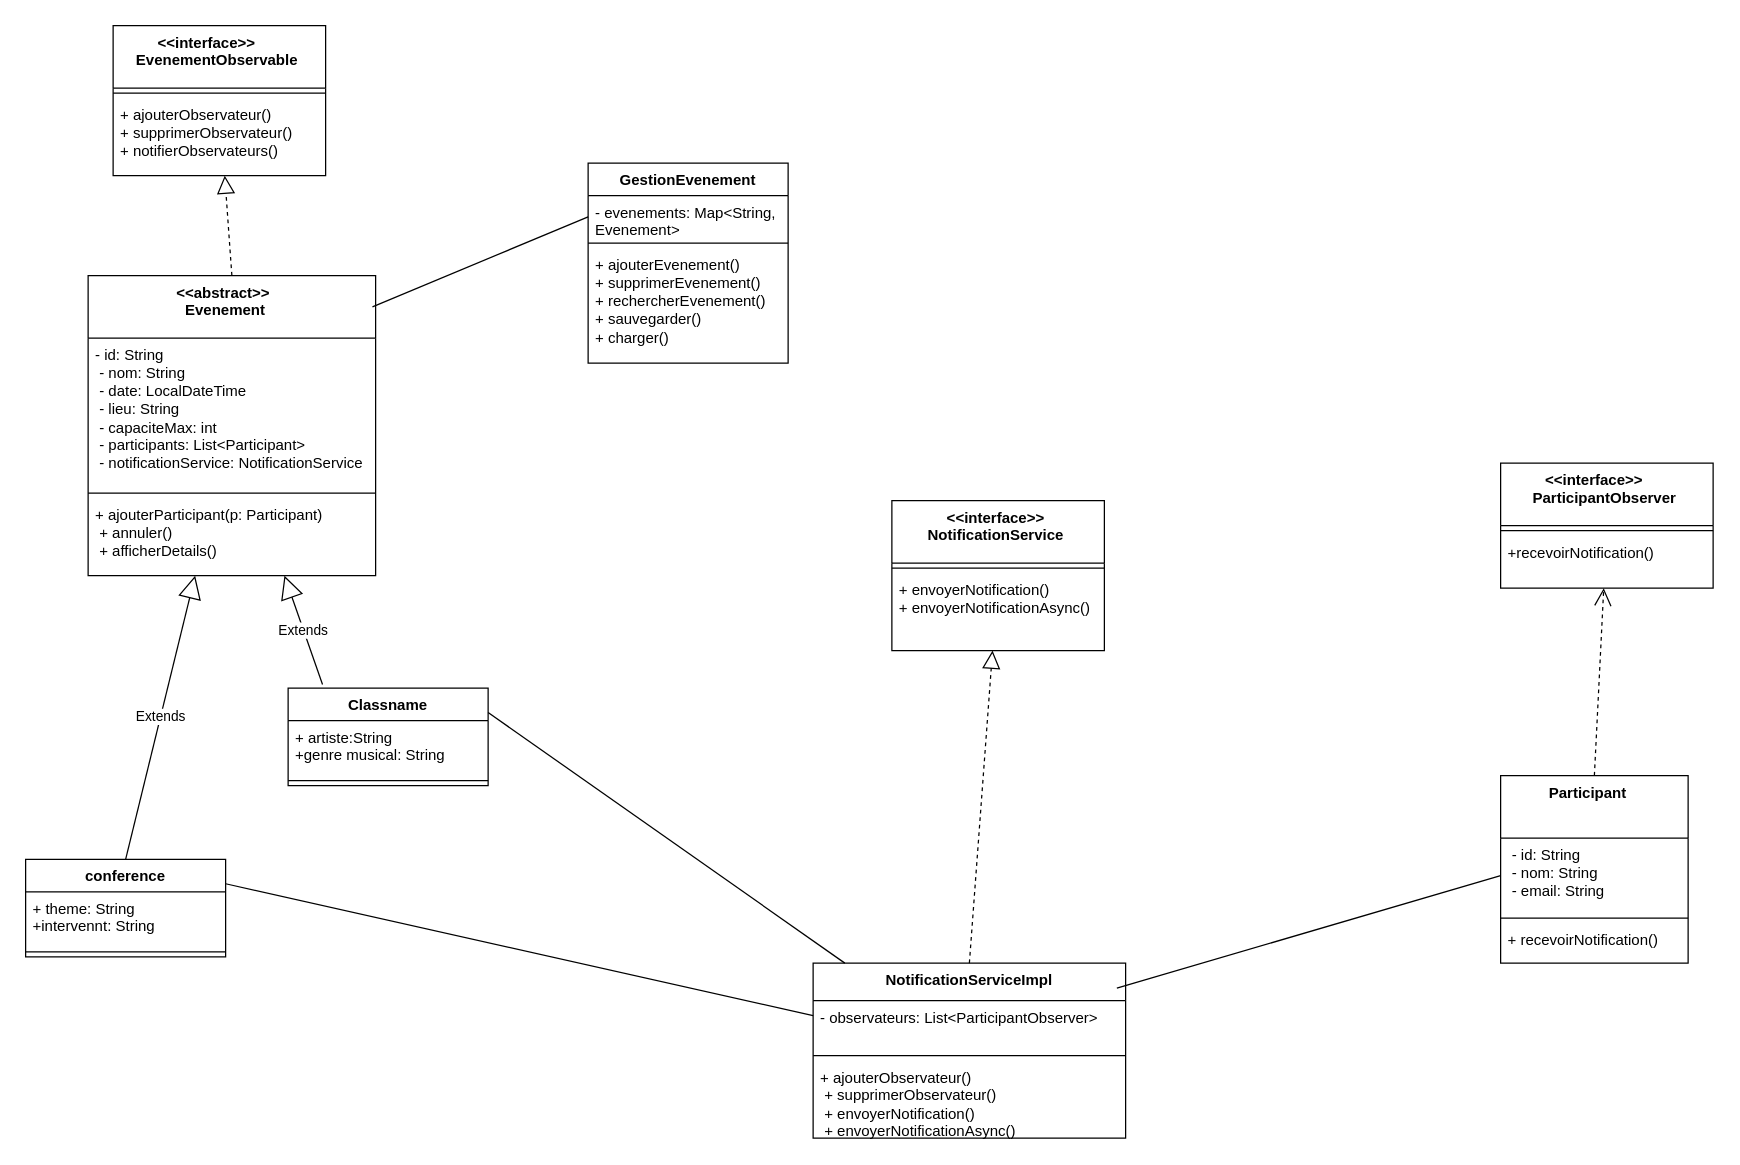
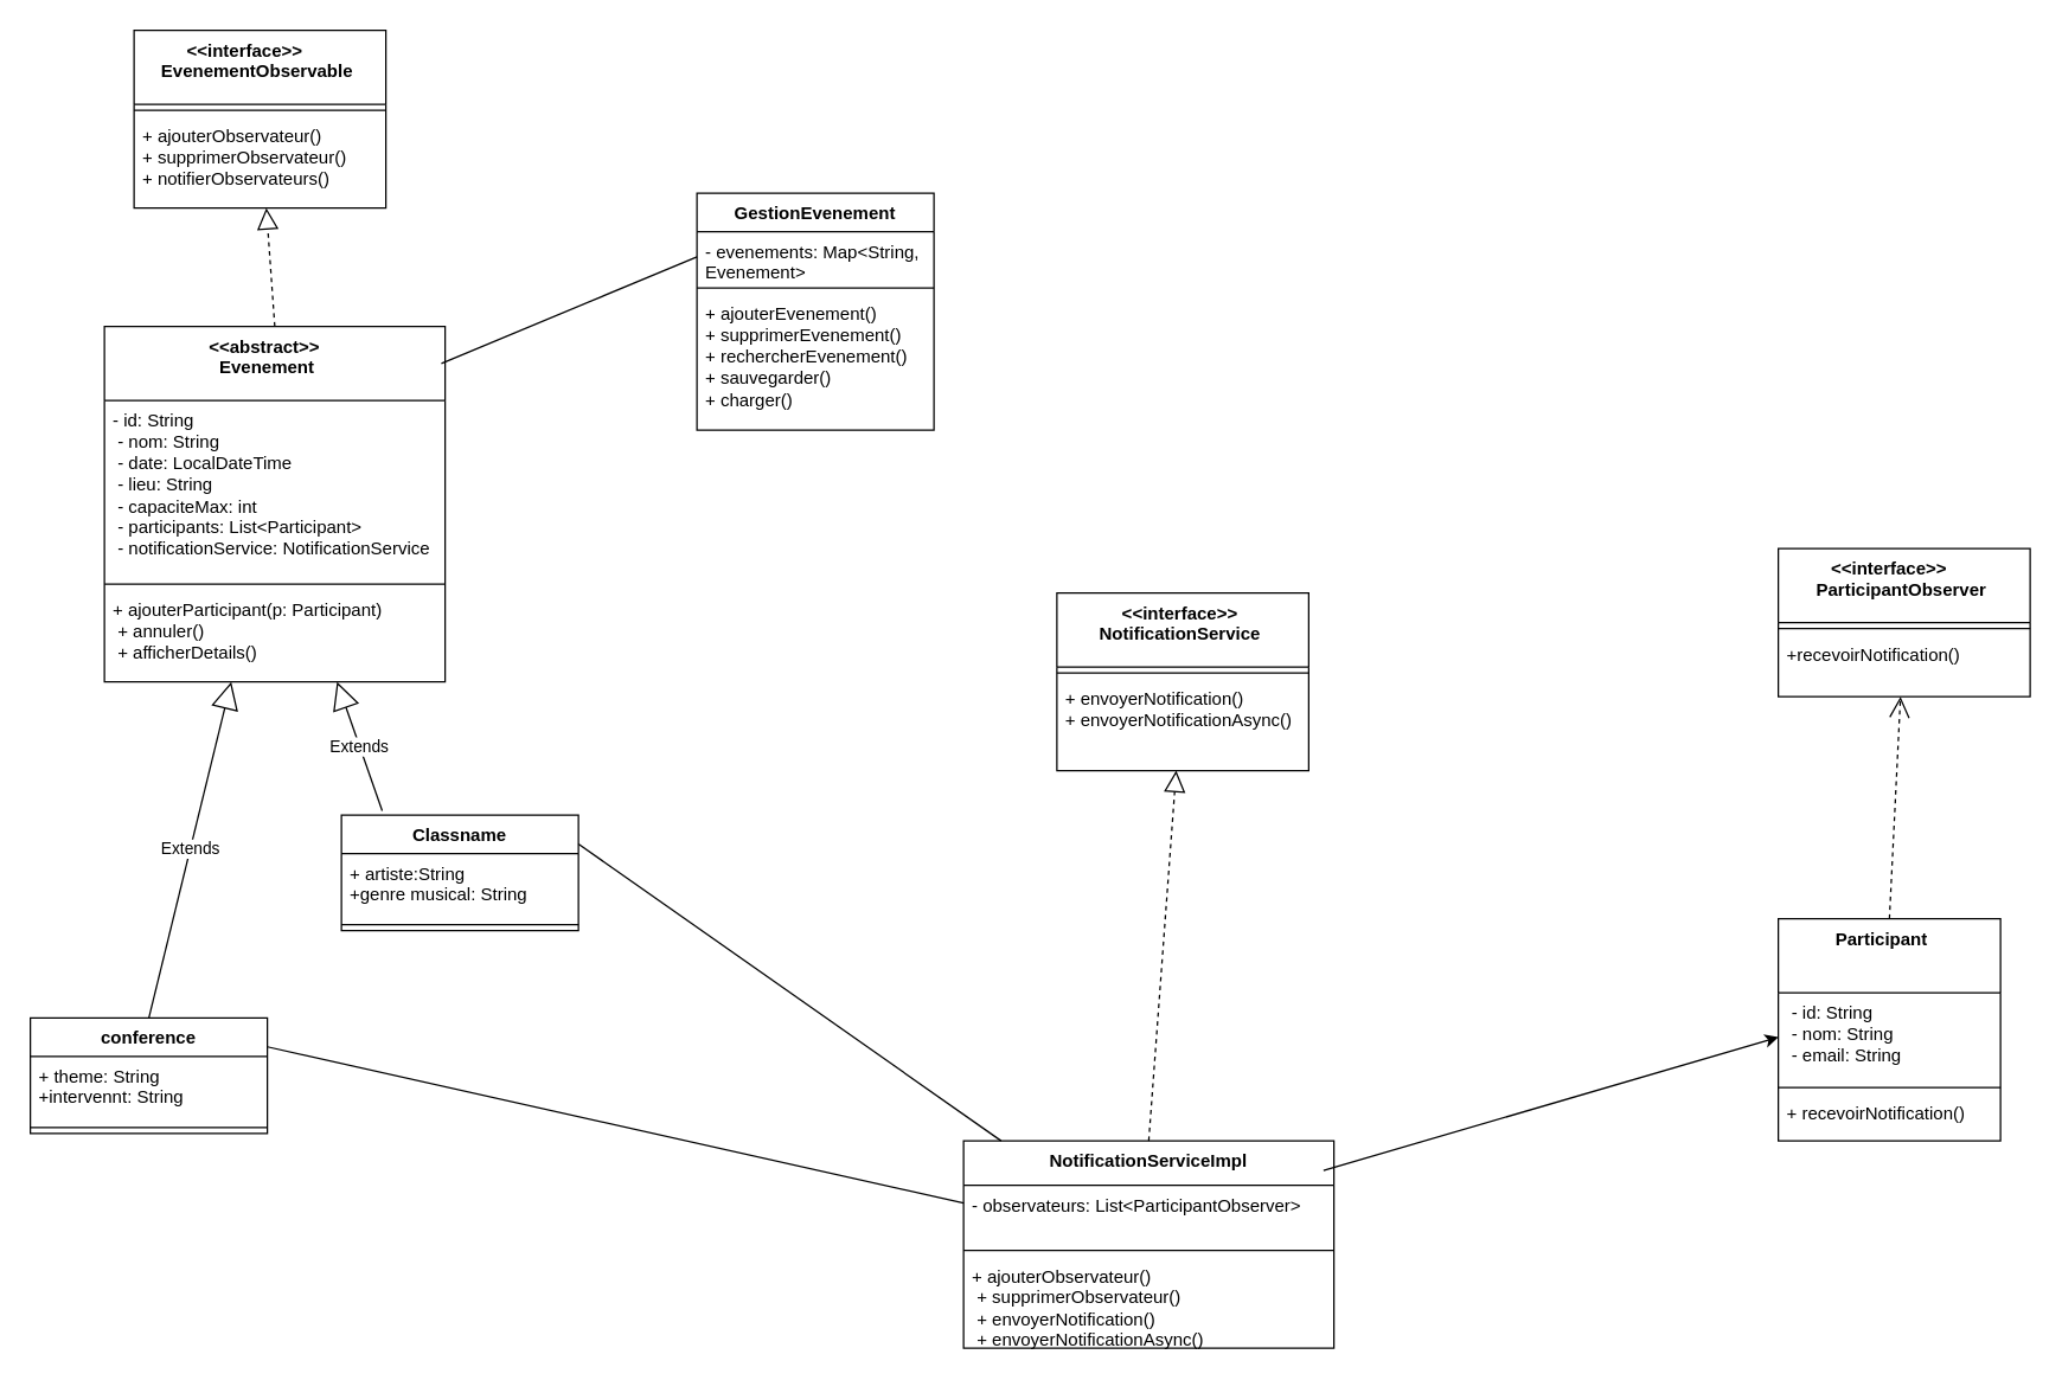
  <mxCell id="0" />
  <mxCell id="1" parent="0" />
  <mxCell id="2" value="&amp;lt;&amp;lt;interface&amp;gt;&amp;gt;&amp;nbsp;&amp;nbsp;&amp;nbsp;&amp;nbsp;&amp;nbsp;&amp;nbsp; EvenementObservable&amp;nbsp; " style="swimlane;fontStyle=1;align=center;verticalAlign=top;childLayout=stackLayout;horizontal=1;startSize=50;horizontalStack=0;resizeParent=1;resizeParentMax=0;resizeLast=0;collapsible=1;marginBottom=0;whiteSpace=wrap;html=1;" vertex="1" parent="1"><mxGeometry x="90" y="20" width="170" height="120" as="geometry" /></mxCell>
  <mxCell id="3" value="" style="line;strokeWidth=1;fillColor=none;align=left;verticalAlign=middle;spacingTop=-1;spacingLeft=3;spacingRight=3;rotatable=0;labelPosition=right;points=[];portConstraint=eastwest;strokeColor=inherit;" vertex="1" parent="2"><mxGeometry y="50" width="170" height="8" as="geometry" /></mxCell>
  <mxCell id="4" value="&lt;div&gt;+ ajouterObservateur()&lt;/div&gt;&lt;div&gt;+ supprimerObservateur()&lt;/div&gt;&lt;div&gt;+ notifierObservateurs()&lt;/div&gt;" style="text;strokeColor=none;fillColor=none;align=left;verticalAlign=top;spacingLeft=4;spacingRight=4;overflow=hidden;rotatable=0;points=[[0,0.5],[1,0.5]];portConstraint=eastwest;whiteSpace=wrap;html=1;" vertex="1" parent="2"><mxGeometry y="58" width="170" height="62" as="geometry" /></mxCell>
  <mxCell id="5" value="&lt;div&gt;&amp;lt;&amp;lt;abstract&amp;gt;&amp;gt;&amp;nbsp;&amp;nbsp;&amp;nbsp;&amp;nbsp;&lt;/div&gt;&lt;div&gt;Evenement&amp;nbsp;&amp;nbsp;&amp;nbsp; &lt;/div&gt;" style="swimlane;fontStyle=1;align=center;verticalAlign=top;childLayout=stackLayout;horizontal=1;startSize=50;horizontalStack=0;resizeParent=1;resizeParentMax=0;resizeLast=0;collapsible=1;marginBottom=0;whiteSpace=wrap;html=1;" vertex="1" parent="1"><mxGeometry x="70" y="220" width="230" height="240" as="geometry" /></mxCell>
  <mxCell id="6" value="- id: String&amp;nbsp;&amp;nbsp;&amp;nbsp;&amp;nbsp;&amp;nbsp; &lt;br&gt;&lt;div&gt;&amp;nbsp;- nom: String&amp;nbsp;&amp;nbsp;&amp;nbsp;&amp;nbsp;&amp;nbsp;&lt;/div&gt;&lt;div&gt;&amp;nbsp;- date: LocalDateTime &lt;/div&gt;&amp;nbsp;- lieu: String&amp;nbsp;&amp;nbsp;&amp;nbsp; &lt;br&gt;&amp;nbsp;- capaciteMax: int&lt;br&gt;&amp;nbsp;- participants: List&amp;lt;Participant&amp;gt; &lt;br&gt;&amp;nbsp;- notificationService: NotificationService " style="text;strokeColor=none;fillColor=none;align=left;verticalAlign=top;spacingLeft=4;spacingRight=4;overflow=hidden;rotatable=0;points=[[0,0.5],[1,0.5]];portConstraint=eastwest;whiteSpace=wrap;html=1;" vertex="1" parent="5"><mxGeometry y="50" width="230" height="120" as="geometry" /></mxCell>
  <mxCell id="7" value="" style="line;strokeWidth=1;fillColor=none;align=left;verticalAlign=middle;spacingTop=-1;spacingLeft=3;spacingRight=3;rotatable=0;labelPosition=right;points=[];portConstraint=eastwest;strokeColor=inherit;" vertex="1" parent="5"><mxGeometry y="170" width="230" height="8" as="geometry" /></mxCell>
  <mxCell id="8" value="+ ajouterParticipant(p: Participant) &lt;br&gt;&lt;div&gt;&amp;nbsp;+ annuler() &lt;br&gt;&lt;/div&gt;&lt;div&gt;&amp;nbsp;+ afficherDetails() &lt;/div&gt;" style="text;strokeColor=none;fillColor=none;align=left;verticalAlign=top;spacingLeft=4;spacingRight=4;overflow=hidden;rotatable=0;points=[[0,0.5],[1,0.5]];portConstraint=eastwest;whiteSpace=wrap;html=1;" vertex="1" parent="5"><mxGeometry y="178" width="230" height="62" as="geometry" /></mxCell>
  <mxCell id="9" value="conference" style="swimlane;fontStyle=1;align=center;verticalAlign=top;childLayout=stackLayout;horizontal=1;startSize=26;horizontalStack=0;resizeParent=1;resizeParentMax=0;resizeLast=0;collapsible=1;marginBottom=0;whiteSpace=wrap;html=1;" vertex="1" parent="1"><mxGeometry x="20" y="687" width="160" height="78" as="geometry" /></mxCell>
  <mxCell id="10" value="&lt;div&gt;+ theme: String&lt;/div&gt;&lt;div&gt;+intervennt: String&lt;/div&gt;" style="text;strokeColor=none;fillColor=none;align=left;verticalAlign=top;spacingLeft=4;spacingRight=4;overflow=hidden;rotatable=0;points=[[0,0.5],[1,0.5]];portConstraint=eastwest;whiteSpace=wrap;html=1;" vertex="1" parent="9"><mxGeometry y="26" width="160" height="44" as="geometry" /></mxCell>
  <mxCell id="11" value="" style="line;strokeWidth=1;fillColor=none;align=left;verticalAlign=middle;spacingTop=-1;spacingLeft=3;spacingRight=3;rotatable=0;labelPosition=right;points=[];portConstraint=eastwest;strokeColor=inherit;" vertex="1" parent="9"><mxGeometry y="70" width="160" height="8" as="geometry" /></mxCell>
  <mxCell id="12" value="Classname" style="swimlane;fontStyle=1;align=center;verticalAlign=top;childLayout=stackLayout;horizontal=1;startSize=26;horizontalStack=0;resizeParent=1;resizeParentMax=0;resizeLast=0;collapsible=1;marginBottom=0;whiteSpace=wrap;html=1;" vertex="1" parent="1"><mxGeometry x="230" y="550" width="160" height="78" as="geometry" /></mxCell>
  <mxCell id="13" value="&lt;div&gt;+ artiste:String&lt;/div&gt;&lt;div&gt;+genre musical: String&lt;/div&gt;" style="text;strokeColor=none;fillColor=none;align=left;verticalAlign=top;spacingLeft=4;spacingRight=4;overflow=hidden;rotatable=0;points=[[0,0.5],[1,0.5]];portConstraint=eastwest;whiteSpace=wrap;html=1;" vertex="1" parent="12"><mxGeometry y="26" width="160" height="44" as="geometry" /></mxCell>
  <mxCell id="14" value="" style="line;strokeWidth=1;fillColor=none;align=left;verticalAlign=middle;spacingTop=-1;spacingLeft=3;spacingRight=3;rotatable=0;labelPosition=right;points=[];portConstraint=eastwest;strokeColor=inherit;" vertex="1" parent="12"><mxGeometry y="70" width="160" height="8" as="geometry" /></mxCell>
  <mxCell id="15" value="" style="endArrow=block;dashed=1;endFill=0;endSize=12;html=1;rounded=0;exitX=0.5;exitY=0;exitDx=0;exitDy=0;" edge="1" parent="1" source="5" target="2"><mxGeometry width="160" relative="1" as="geometry"><mxPoint x="190" y="600" as="sourcePoint" /><mxPoint x="350" y="600" as="targetPoint" /></mxGeometry></mxCell>
  <mxCell id="16" value="Extends" style="endArrow=block;endSize=16;endFill=0;html=1;rounded=0;exitX=0.5;exitY=0;exitDx=0;exitDy=0;" edge="1" parent="1" source="9" target="5"><mxGeometry width="160" relative="1" as="geometry"><mxPoint x="150" y="400" as="sourcePoint" /><mxPoint x="310" y="400" as="targetPoint" /></mxGeometry></mxCell>
  <mxCell id="17" value="Extends" style="endArrow=block;endSize=16;endFill=0;html=1;rounded=0;exitX=0.172;exitY=-0.038;exitDx=0;exitDy=0;exitPerimeter=0;" edge="1" parent="1" source="12" target="5"><mxGeometry width="160" relative="1" as="geometry"><mxPoint x="150" y="400" as="sourcePoint" /><mxPoint x="310" y="400" as="targetPoint" /></mxGeometry></mxCell>
  <mxCell id="18" value="&amp;lt;&amp;lt;interface&amp;gt;&amp;gt;&amp;nbsp;&amp;nbsp;&amp;nbsp;&amp;nbsp;&amp;nbsp;&amp;nbsp; ParticipantObserver&amp;nbsp; " style="swimlane;fontStyle=1;align=center;verticalAlign=top;childLayout=stackLayout;horizontal=1;startSize=50;horizontalStack=0;resizeParent=1;resizeParentMax=0;resizeLast=0;collapsible=1;marginBottom=0;whiteSpace=wrap;html=1;" vertex="1" parent="1"><mxGeometry x="1200" y="370" width="170" height="100" as="geometry" /></mxCell>
  <mxCell id="19" value="" style="line;strokeWidth=1;fillColor=none;align=left;verticalAlign=middle;spacingTop=-1;spacingLeft=3;spacingRight=3;rotatable=0;labelPosition=right;points=[];portConstraint=eastwest;strokeColor=inherit;" vertex="1" parent="18"><mxGeometry y="50" width="170" height="8" as="geometry" /></mxCell>
  <mxCell id="20" value="+recevoirNotification()" style="text;strokeColor=none;fillColor=none;align=left;verticalAlign=top;spacingLeft=4;spacingRight=4;overflow=hidden;rotatable=0;points=[[0,0.5],[1,0.5]];portConstraint=eastwest;whiteSpace=wrap;html=1;" vertex="1" parent="18"><mxGeometry y="58" width="170" height="42" as="geometry" /></mxCell>
  <mxCell id="21" value="&lt;div&gt;Participant &amp;nbsp;&amp;nbsp; &lt;/div&gt;" style="swimlane;fontStyle=1;align=center;verticalAlign=top;childLayout=stackLayout;horizontal=1;startSize=50;horizontalStack=0;resizeParent=1;resizeParentMax=0;resizeLast=0;collapsible=1;marginBottom=0;whiteSpace=wrap;html=1;" vertex="1" parent="1"><mxGeometry x="1200" y="620" width="150" height="150" as="geometry" /></mxCell>
  <mxCell id="22" value="&amp;nbsp;- id: String&amp;nbsp;&amp;nbsp;&amp;nbsp;&amp;nbsp;&amp;nbsp;&amp;nbsp;&amp;nbsp;&amp;nbsp;&amp;nbsp;&amp;nbsp; &lt;br&gt;&amp;nbsp;- nom: String&amp;nbsp;&amp;nbsp;&amp;nbsp;&amp;nbsp;&amp;nbsp;&amp;nbsp;&amp;nbsp;&amp;nbsp; &lt;br&gt;&amp;nbsp;- email: String" style="text;strokeColor=none;fillColor=none;align=left;verticalAlign=top;spacingLeft=4;spacingRight=4;overflow=hidden;rotatable=0;points=[[0,0.5],[1,0.5]];portConstraint=eastwest;whiteSpace=wrap;html=1;" vertex="1" parent="21"><mxGeometry y="50" width="150" height="60" as="geometry" /></mxCell>
  <mxCell id="23" value="" style="line;strokeWidth=1;fillColor=none;align=left;verticalAlign=middle;spacingTop=-1;spacingLeft=3;spacingRight=3;rotatable=0;labelPosition=right;points=[];portConstraint=eastwest;strokeColor=inherit;" vertex="1" parent="21"><mxGeometry y="110" width="150" height="8" as="geometry" /></mxCell>
  <mxCell id="24" value="+ recevoirNotification()" style="text;strokeColor=none;fillColor=none;align=left;verticalAlign=top;spacingLeft=4;spacingRight=4;overflow=hidden;rotatable=0;points=[[0,0.5],[1,0.5]];portConstraint=eastwest;whiteSpace=wrap;html=1;" vertex="1" parent="21"><mxGeometry y="118" width="150" height="32" as="geometry" /></mxCell>
  <mxCell id="25" value="" style="endArrow=open;dashed=1;endFill=0;endSize=12;html=1;rounded=0;exitX=0.5;exitY=0;exitDx=0;exitDy=0;" edge="1" source="21" target="18" parent="1"><mxGeometry width="160" relative="1" as="geometry"><mxPoint x="1300" y="950" as="sourcePoint" /><mxPoint x="1460" y="950" as="targetPoint" /></mxGeometry></mxCell>
  <mxCell id="26" value="&lt;div&gt;&amp;lt;&amp;lt;interface&amp;gt;&amp;gt;&amp;nbsp;&lt;/div&gt;&lt;div&gt;NotificationService&amp;nbsp; &lt;/div&gt;" style="swimlane;fontStyle=1;align=center;verticalAlign=top;childLayout=stackLayout;horizontal=1;startSize=50;horizontalStack=0;resizeParent=1;resizeParentMax=0;resizeLast=0;collapsible=1;marginBottom=0;whiteSpace=wrap;html=1;" vertex="1" parent="1"><mxGeometry x="713" y="400" width="170" height="120" as="geometry" /></mxCell>
  <mxCell id="27" value="" style="line;strokeWidth=1;fillColor=none;align=left;verticalAlign=middle;spacingTop=-1;spacingLeft=3;spacingRight=3;rotatable=0;labelPosition=right;points=[];portConstraint=eastwest;strokeColor=inherit;" vertex="1" parent="26"><mxGeometry y="50" width="170" height="8" as="geometry" /></mxCell>
  <mxCell id="28" value="+ envoyerNotification()&amp;nbsp; &lt;br&gt;+ envoyerNotificationAsync()" style="text;strokeColor=none;fillColor=none;align=left;verticalAlign=top;spacingLeft=4;spacingRight=4;overflow=hidden;rotatable=0;points=[[0,0.5],[1,0.5]];portConstraint=eastwest;whiteSpace=wrap;html=1;" vertex="1" parent="26"><mxGeometry y="58" width="170" height="62" as="geometry" /></mxCell>
  <mxCell id="29" value="NotificationServiceImpl" style="swimlane;fontStyle=1;align=center;verticalAlign=top;childLayout=stackLayout;horizontal=1;startSize=30;horizontalStack=0;resizeParent=1;resizeParentMax=0;resizeLast=0;collapsible=1;marginBottom=0;whiteSpace=wrap;html=1;" vertex="1" parent="1"><mxGeometry x="650" y="770" width="250" height="140" as="geometry" /></mxCell>
  <mxCell id="30" value="- observateurs: List&amp;lt;ParticipantObserver&amp;gt;" style="text;strokeColor=none;fillColor=none;align=left;verticalAlign=top;spacingLeft=4;spacingRight=4;overflow=hidden;rotatable=0;points=[[0,0.5],[1,0.5]];portConstraint=eastwest;whiteSpace=wrap;html=1;" vertex="1" parent="29"><mxGeometry y="30" width="250" height="40" as="geometry" /></mxCell>
  <mxCell id="31" value="" style="line;strokeWidth=1;fillColor=none;align=left;verticalAlign=middle;spacingTop=-1;spacingLeft=3;spacingRight=3;rotatable=0;labelPosition=right;points=[];portConstraint=eastwest;strokeColor=inherit;" vertex="1" parent="29"><mxGeometry y="70" width="250" height="8" as="geometry" /></mxCell>
  <mxCell id="32" value="+ ajouterObservateur()&amp;nbsp;&amp;nbsp;&amp;nbsp;&amp;nbsp;&amp;nbsp;&amp;nbsp; &lt;br&gt;&amp;nbsp;+ supprimerObservateur()&amp;nbsp;&amp;nbsp;&amp;nbsp;&amp;nbsp; &lt;br&gt;&amp;nbsp;+ envoyerNotification()&amp;nbsp;&amp;nbsp;&amp;nbsp;&amp;nbsp;&amp;nbsp; &lt;br&gt;&amp;nbsp;+ envoyerNotificationAsync()" style="text;strokeColor=none;fillColor=none;align=left;verticalAlign=top;spacingLeft=4;spacingRight=4;overflow=hidden;rotatable=0;points=[[0,0.5],[1,0.5]];portConstraint=eastwest;whiteSpace=wrap;html=1;" vertex="1" parent="29"><mxGeometry y="78" width="250" height="62" as="geometry" /></mxCell>
  <mxCell id="33" value="" style="endArrow=block;dashed=1;endFill=0;endSize=12;html=1;rounded=0;exitX=0.5;exitY=0;exitDx=0;exitDy=0;" edge="1" source="29" target="26" parent="1"><mxGeometry width="160" relative="1" as="geometry"><mxPoint x="803" y="980" as="sourcePoint" /><mxPoint x="963" y="980" as="targetPoint" /></mxGeometry></mxCell>
  <mxCell id="34" value="GestionEvenement" style="swimlane;fontStyle=1;align=center;verticalAlign=top;childLayout=stackLayout;horizontal=1;startSize=26;horizontalStack=0;resizeParent=1;resizeParentMax=0;resizeLast=0;collapsible=1;marginBottom=0;whiteSpace=wrap;html=1;" vertex="1" parent="1"><mxGeometry x="470" y="130" width="160" height="160" as="geometry" /></mxCell>
  <mxCell id="35" value="- evenements: Map&amp;lt;String, Evenement&amp;gt;" style="text;strokeColor=none;fillColor=none;align=left;verticalAlign=top;spacingLeft=4;spacingRight=4;overflow=hidden;rotatable=0;points=[[0,0.5],[1,0.5]];portConstraint=eastwest;whiteSpace=wrap;html=1;" vertex="1" parent="34"><mxGeometry y="26" width="160" height="34" as="geometry" /></mxCell>
  <mxCell id="36" value="" style="line;strokeWidth=1;fillColor=none;align=left;verticalAlign=middle;spacingTop=-1;spacingLeft=3;spacingRight=3;rotatable=0;labelPosition=right;points=[];portConstraint=eastwest;strokeColor=inherit;" vertex="1" parent="34"><mxGeometry y="60" width="160" height="8" as="geometry" /></mxCell>
  <mxCell id="37" value="+ ajouterEvenement()&amp;nbsp;&amp;nbsp;&amp;nbsp;&amp;nbsp; &lt;br&gt;+ supprimerEvenement()&amp;nbsp;&amp;nbsp;&amp;nbsp; + rechercherEvenement()&amp;nbsp;&amp;nbsp; + sauvegarder()&amp;nbsp;&amp;nbsp;&amp;nbsp;&amp;nbsp;&amp;nbsp;&amp;nbsp;&amp;nbsp;&amp;nbsp;&amp;nbsp; &lt;br&gt;+ charger() " style="text;strokeColor=none;fillColor=none;align=left;verticalAlign=top;spacingLeft=4;spacingRight=4;overflow=hidden;rotatable=0;points=[[0,0.5],[1,0.5]];portConstraint=eastwest;whiteSpace=wrap;html=1;" vertex="1" parent="34"><mxGeometry y="68" width="160" height="92" as="geometry" /></mxCell>
  <mxCell id="38" value="" style="endArrow=none;html=1;rounded=0;exitX=1;exitY=0.25;exitDx=0;exitDy=0;" edge="1" parent="1" source="12" target="29"><mxGeometry width="50" height="50" relative="1" as="geometry"><mxPoint x="560" y="670" as="sourcePoint" /><mxPoint x="720" y="540" as="targetPoint" /></mxGeometry></mxCell>
  <mxCell id="39" value="" style="endArrow=none;html=1;rounded=0;exitX=1;exitY=0.25;exitDx=0;exitDy=0;" edge="1" parent="1" source="9" target="29"><mxGeometry width="50" height="50" relative="1" as="geometry"><mxPoint x="1110" y="670" as="sourcePoint" /><mxPoint x="1160" y="620" as="targetPoint" /></mxGeometry></mxCell>
- <mxCell id="40" value="" style="endArrow=none;html=1;rounded=0;entryX=0;entryY=0.5;entryDx=0;entryDy=0;exitX=0.972;exitY=0.143;exitDx=0;exitDy=0;exitPerimeter=0;" edge="1" parent="1" source="29" target="22"><mxGeometry width="50" height="50" relative="1" as="geometry"><mxPoint x="780" y="670" as="sourcePoint" /><mxPoint x="830" y="620" as="targetPoint" /></mxGeometry></mxCell>
+ <mxCell id="40" value="" style="endArrow=classic;html=1;rounded=0;entryX=0;entryY=0.5;entryDx=0;entryDy=0;exitX=0.972;exitY=0.143;exitDx=0;exitDy=0;exitPerimeter=0;" edge="1" parent="1" source="29" target="22"><mxGeometry width="50" height="50" relative="1" as="geometry"><mxPoint x="780" y="670" as="sourcePoint" /><mxPoint x="830" y="620" as="targetPoint" /></mxGeometry></mxCell>
  <mxCell id="41" value="" style="endArrow=none;html=1;rounded=0;exitX=0.989;exitY=0.104;exitDx=0;exitDy=0;exitPerimeter=0;entryX=0;entryY=0.5;entryDx=0;entryDy=0;" edge="1" parent="1" source="5" target="35"><mxGeometry width="50" height="50" relative="1" as="geometry"><mxPoint x="780" y="670" as="sourcePoint" /><mxPoint x="830" y="620" as="targetPoint" /></mxGeometry></mxCell>
